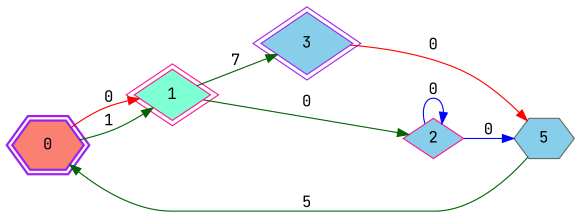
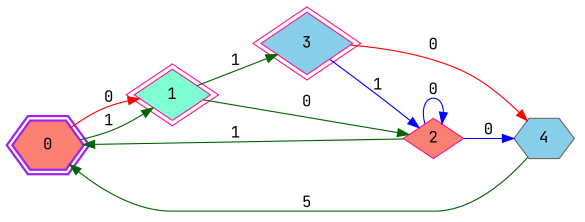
  digraph {
    fontname="JetBrains Mono"
    rankdir=LR
    node [color=purple fillcolor=salmon fontname="JetBrains Mono" peripheries=2 shape=diamond style=filled]
    edge [color=darkgreen fontname="JetBrains Mono"]
    0 [shape=hexagon style="bold,filled"]
    1 [color=deeppink fillcolor=aquamarine]
-   2 [color=deeppink fillcolor=skyblue peripheries=""]
-   3 [fillcolor=skyblue]
-   4 [color=gray40 fillcolor=skyblue shape=hexagon label=5 peripheries=""]
+   2 [color=deeppink peripheries=""]
+   3 [color=deeppink fillcolor=skyblue]
+   4 [color=gray40 fillcolor=skyblue shape=hexagon peripheries=""]
    0 -> 1 [color=red label=0]
    0 -> 1 [label=1]
    1 -> 2 [label=0]
-   1 -> 3 [label=7]
+   1 -> 3 [label=1]
+   2 -> 0 [label=1]
    2 -> 2 [color=blue label=0]
    2 -> 4 [color=blue label=0]
+   3 -> 2 [color=blue label=1]
    3 -> 4 [color=red label=0]
    4 -> 0 [label=5]
  }
